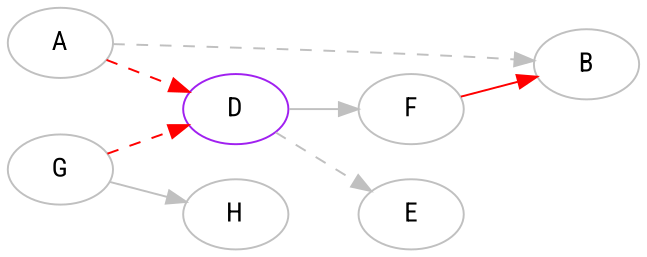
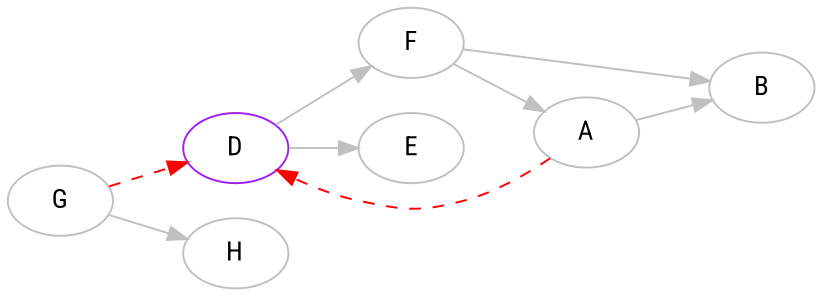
  digraph {
    fontname="Roboto Condensed"
    rankdir=LR
    node [color=gray fontname="Roboto Condensed"]
    edge [color=gray fontname="Roboto Condensed"]
    n1 [color=purple label=D]
    n2 [label=F]
    n3 [label=E]
    n4 [label=A]
    n5 [label=B]
    n6 [label=G]
    n7 [label=H]
    n1 -> n2
-   n1 -> n3 [style=dashed]
-   n2 -> n5 [color=red]
+   n1 -> n3
+   n2 -> n4
+   n2 -> n5
    n4 -> n1 [color=red style=dashed]
-   n4 -> n5 [style=dashed]
+   n4 -> n5
    n6 -> n1 [color=red style=dashed]
    n6 -> n7
  }
